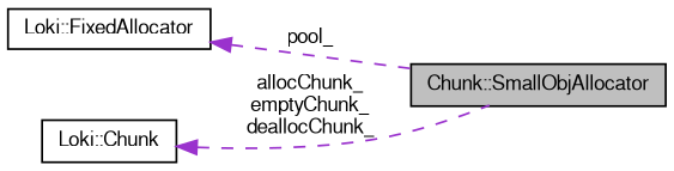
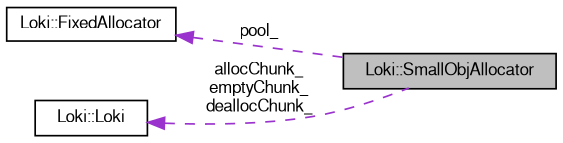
  digraph {
    rankdir=LR
    node [color=black fontname=FreeSans fontsize=10 shape=record]
    edge [color=darkorchid3 dir=back fontname=FreeSans fontsize=10 labelfontname=FreeSans labelfontsize=10 style=dashed]
-   n1 [fillcolor=grey75 fontcolor=black height=0.2 label="Chunk::SmallObjAllocator" style=filled width=0.4]
+   n1 [fillcolor=grey75 fontcolor=black height=0.2 label="Loki::SmallObjAllocator" style=filled width=0.4]
    n2 [height=0.2 label="Loki::FixedAllocator" width=0.4]
-   n3 [height=0.2 label="Loki::Chunk" width=0.4]
+   n3 [height=0.2 label="Loki::Loki" width=0.4]
    n2 -> n1 [label=pool_]
    n3 -> n1 [label="allocChunk_\nemptyChunk_\ndeallocChunk_"]
  }
